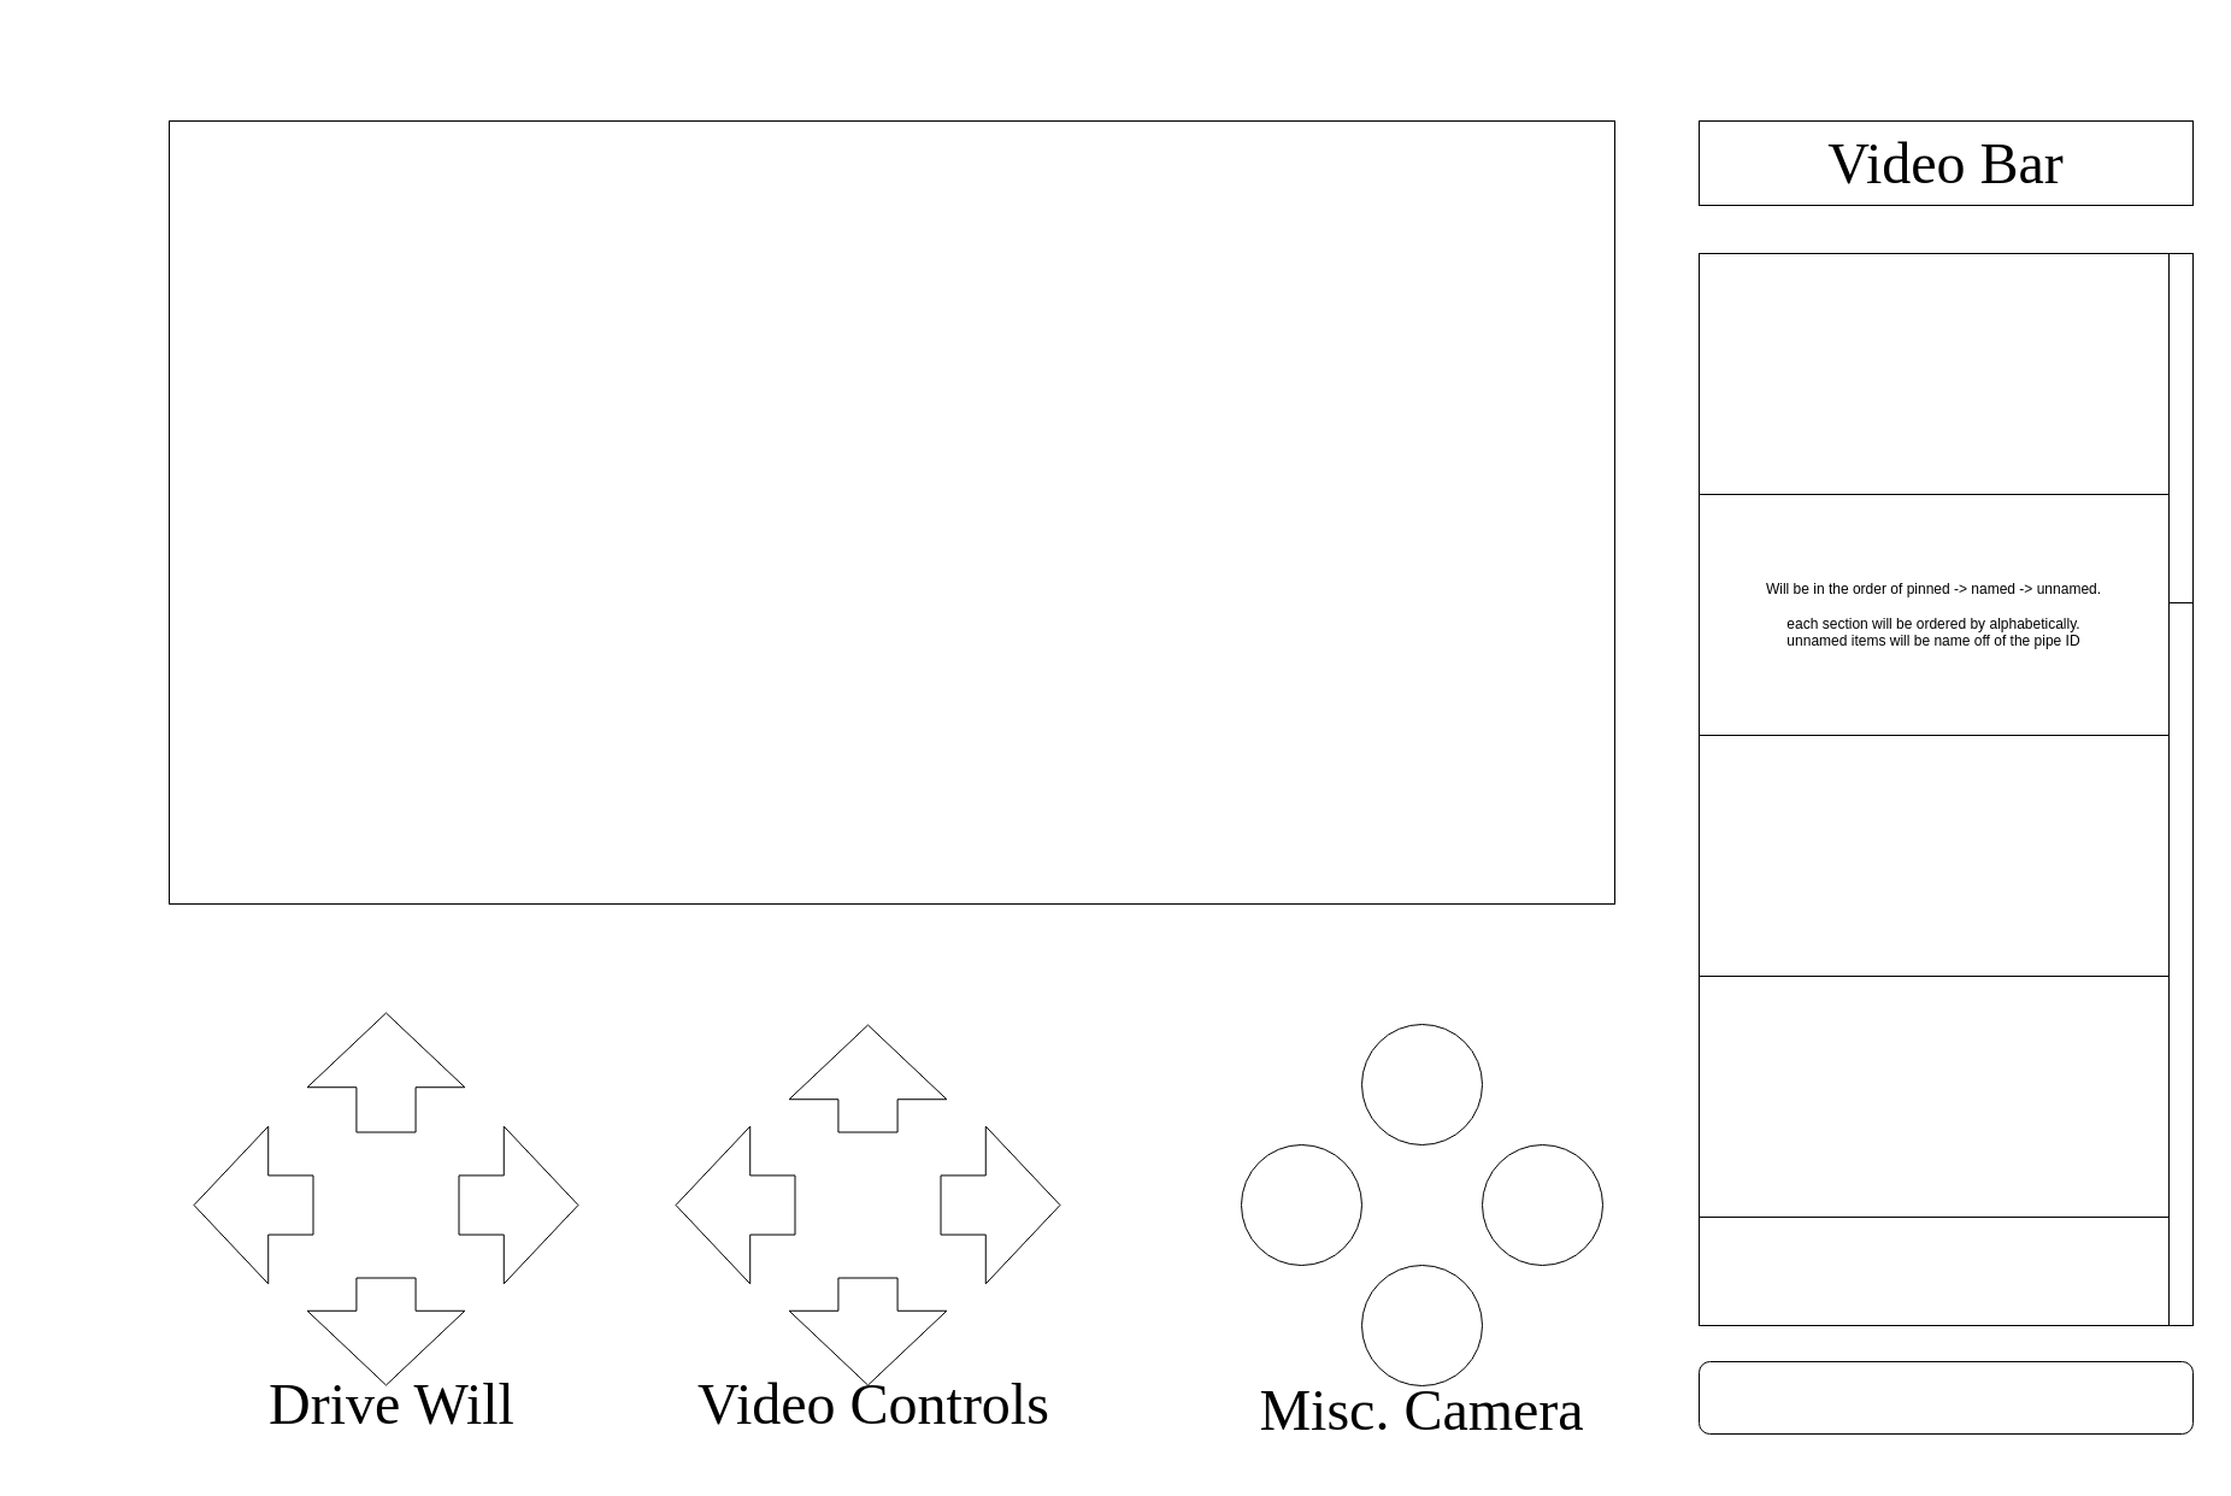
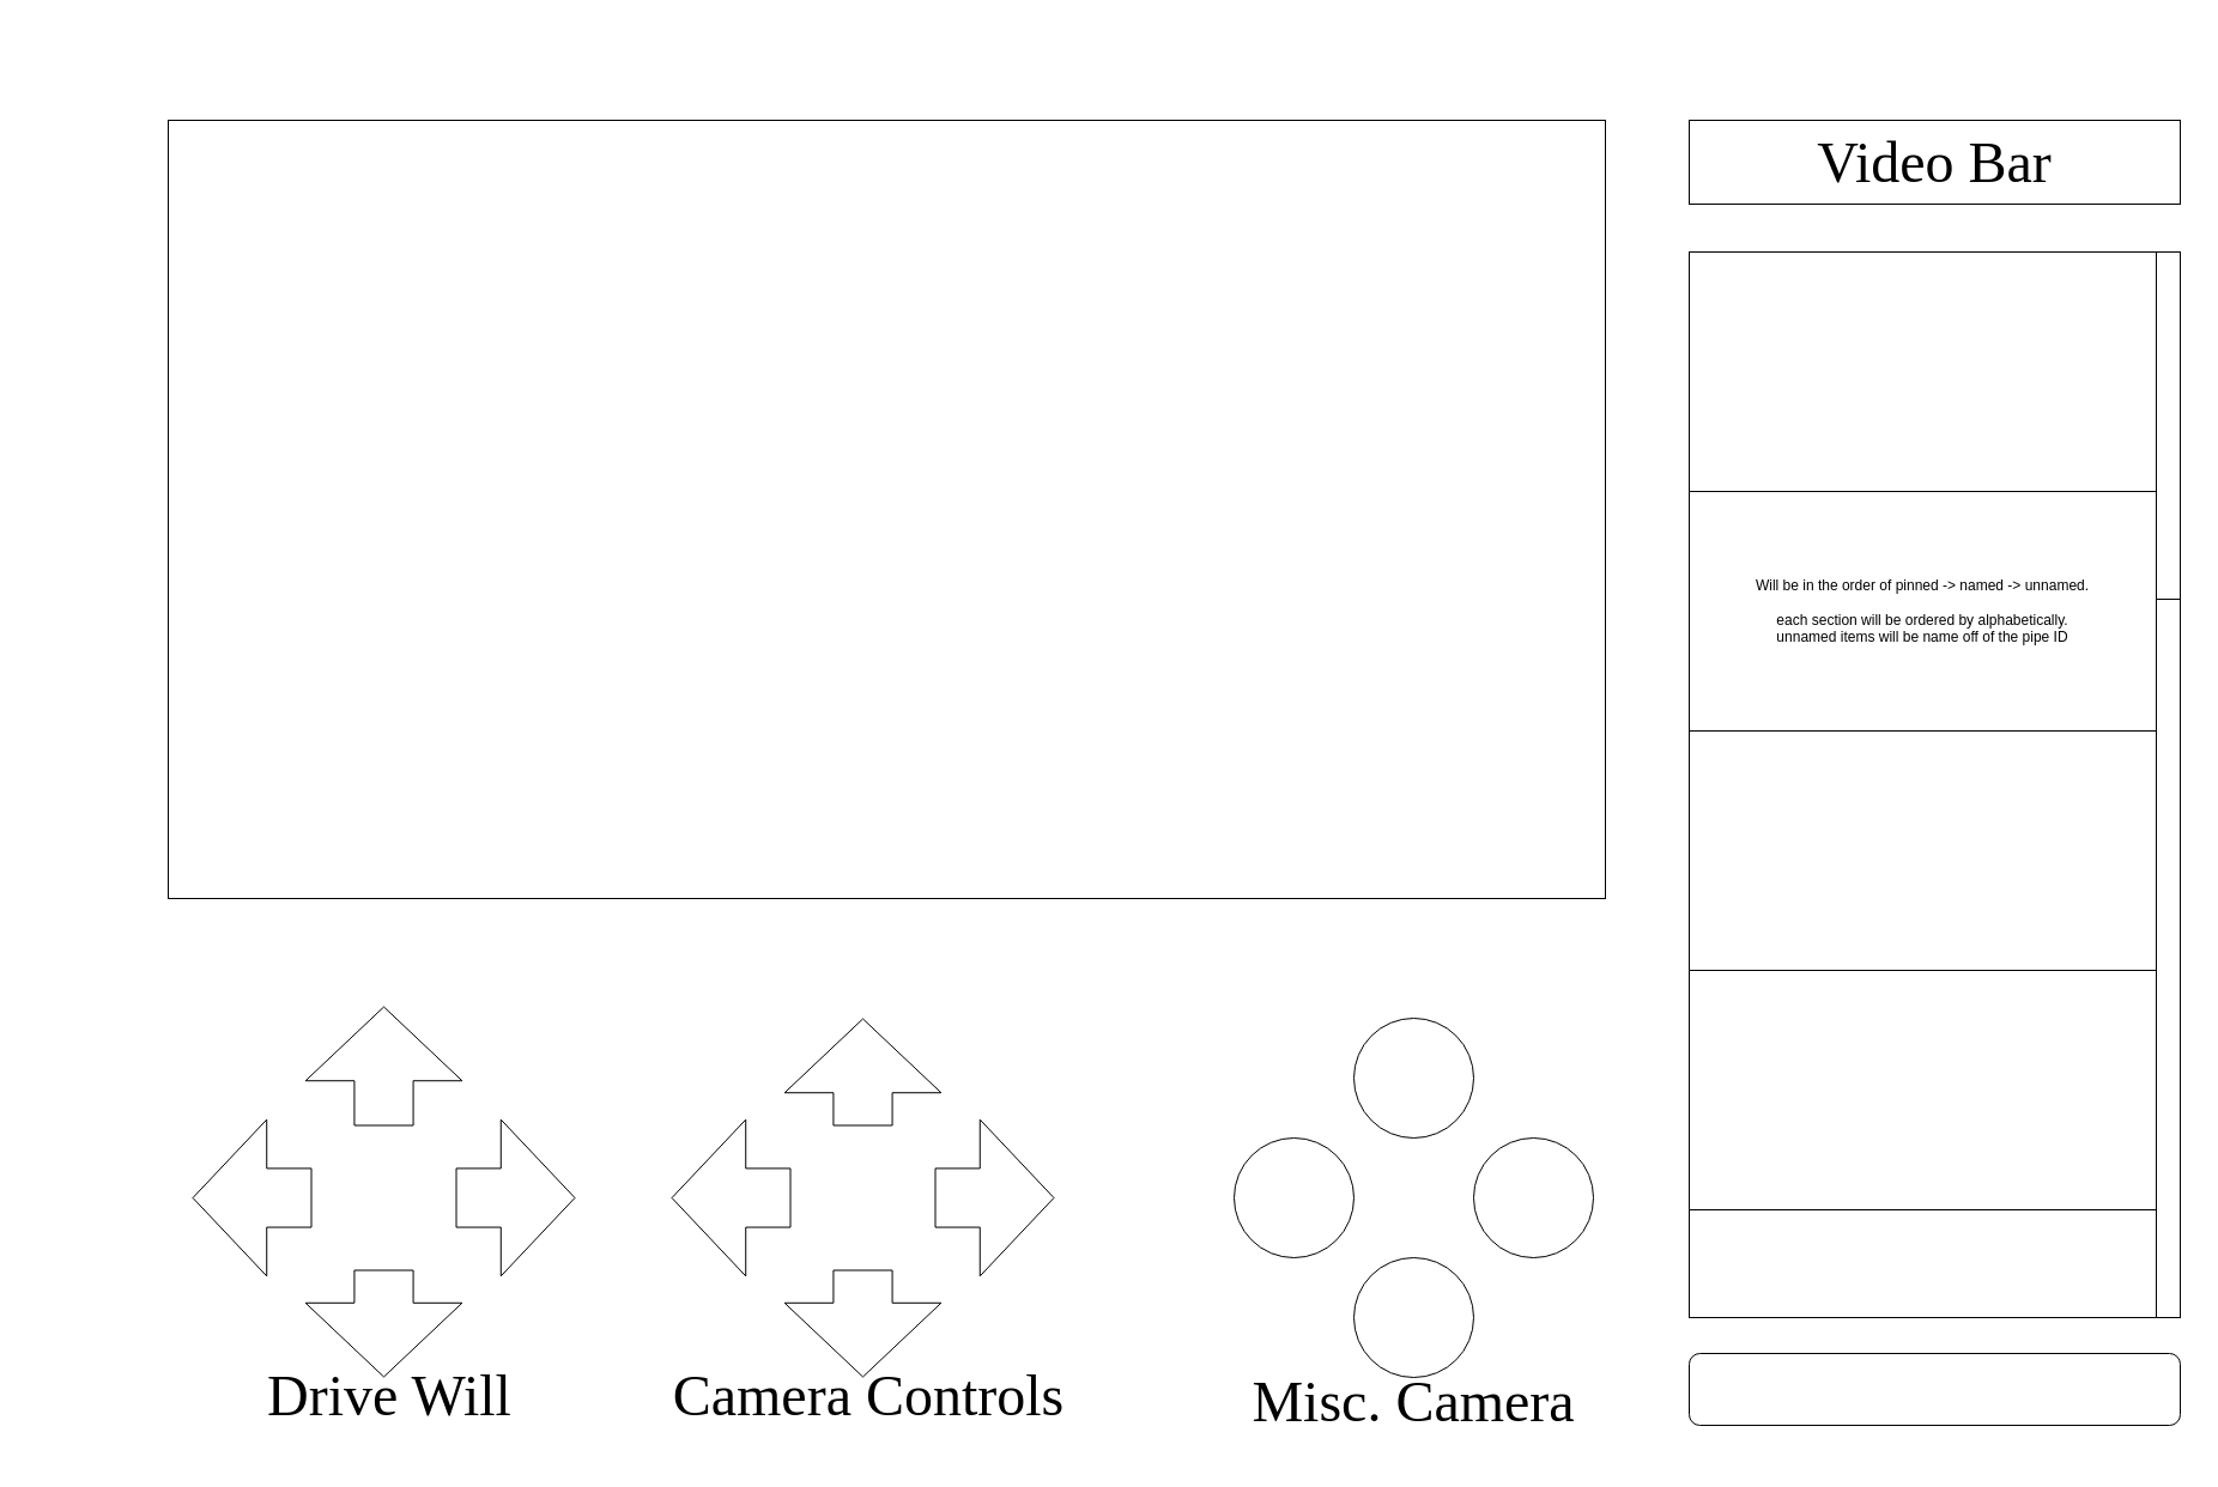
  <mxCell id="0" />
  <mxCell id="1" parent="0" />
  <mxCell id="2" value="" style="rounded=0;whiteSpace=wrap;html=1;" parent="1" vertex="1"><mxGeometry x="140" y="100" width="1200" height="650" as="geometry" /></mxCell>
  <mxCell id="3" value="" style="shape=flexArrow;endArrow=classic;html=1;endWidth=80.571;endSize=20.24;width=49.143;" parent="1" edge="1"><mxGeometry width="50" height="50" relative="1" as="geometry"><mxPoint x="320" y="940" as="sourcePoint" /><mxPoint x="320" y="840" as="targetPoint" /></mxGeometry></mxCell>
  <mxCell id="4" value="" style="shape=flexArrow;endArrow=classic;html=1;endWidth=80.571;endSize=20.24;width=49.143;" parent="1" edge="1"><mxGeometry width="50" height="50" relative="1" as="geometry"><mxPoint x="320" y="1060" as="sourcePoint" /><mxPoint x="320" y="1150" as="targetPoint" /></mxGeometry></mxCell>
  <mxCell id="5" value="" style="shape=flexArrow;endArrow=classic;html=1;endWidth=80.571;endSize=20.24;width=49.143;" parent="1" edge="1"><mxGeometry width="50" height="50" relative="1" as="geometry"><mxPoint x="260" y="1000" as="sourcePoint" /><mxPoint x="160" y="1000" as="targetPoint" /></mxGeometry></mxCell>
  <mxCell id="6" value="" style="shape=flexArrow;endArrow=classic;html=1;endWidth=80.571;endSize=20.24;width=49.143;" parent="1" edge="1"><mxGeometry width="50" height="50" relative="1" as="geometry"><mxPoint x="380" y="1000" as="sourcePoint" /><mxPoint x="480" y="1000" as="targetPoint" /></mxGeometry></mxCell>
  <mxCell id="7" value="" style="ellipse;whiteSpace=wrap;html=1;" parent="1" vertex="1"><mxGeometry x="1130" y="850" width="100" height="100" as="geometry" /></mxCell>
  <mxCell id="8" value="" style="ellipse;whiteSpace=wrap;html=1;" parent="1" vertex="1"><mxGeometry x="1130" y="1050" width="100" height="100" as="geometry" /></mxCell>
  <mxCell id="9" value="" style="shape=flexArrow;endArrow=classic;html=1;endWidth=80.571;endSize=20.24;width=49.143;" parent="1" edge="1"><mxGeometry width="50" height="50" relative="1" as="geometry"><mxPoint x="720" y="940" as="sourcePoint" /><mxPoint x="720" y="850" as="targetPoint" /></mxGeometry></mxCell>
  <mxCell id="10" value="" style="shape=flexArrow;endArrow=classic;html=1;endWidth=80.571;endSize=20.24;width=49.143;" parent="1" edge="1"><mxGeometry width="50" height="50" relative="1" as="geometry"><mxPoint x="720" y="1060" as="sourcePoint" /><mxPoint x="720" y="1150" as="targetPoint" /></mxGeometry></mxCell>
  <mxCell id="11" value="" style="shape=flexArrow;endArrow=classic;html=1;endWidth=80.571;endSize=20.24;width=49.143;" parent="1" edge="1"><mxGeometry width="50" height="50" relative="1" as="geometry"><mxPoint x="660" y="1000" as="sourcePoint" /><mxPoint x="560" y="1000" as="targetPoint" /></mxGeometry></mxCell>
  <mxCell id="12" value="" style="shape=flexArrow;endArrow=classic;html=1;endWidth=80.571;endSize=20.24;width=49.143;" parent="1" edge="1"><mxGeometry width="50" height="50" relative="1" as="geometry"><mxPoint x="780" y="1000" as="sourcePoint" /><mxPoint x="880" y="1000" as="targetPoint" /></mxGeometry></mxCell>
  <mxCell id="13" value="" style="rounded=0;whiteSpace=wrap;html=1;" parent="1" vertex="1"><mxGeometry x="1410" y="210" width="410" height="890" as="geometry" /></mxCell>
  <mxCell id="14" value="" style="rounded=0;whiteSpace=wrap;html=1;" parent="1" vertex="1"><mxGeometry x="1410" y="100" width="410" height="70" as="geometry" /></mxCell>
  <mxCell id="15" value="" style="ellipse;whiteSpace=wrap;html=1;" parent="1" vertex="1"><mxGeometry x="1230" y="950" width="100" height="100" as="geometry" /></mxCell>
  <mxCell id="16" value="" style="ellipse;whiteSpace=wrap;html=1;" parent="1" vertex="1"><mxGeometry x="1030" y="950" width="100" height="100" as="geometry" /></mxCell>
  <mxCell id="17" value="" style="rounded=0;whiteSpace=wrap;html=1;" parent="1" vertex="1"><mxGeometry x="1800" y="210" width="20" height="890" as="geometry" /></mxCell>
  <mxCell id="18" value="" style="rounded=0;whiteSpace=wrap;html=1;" parent="1" vertex="1"><mxGeometry x="1800" y="210" width="20" height="290" as="geometry" /></mxCell>
  <mxCell id="19" value="" style="rounded=0;whiteSpace=wrap;html=1;" parent="1" vertex="1"><mxGeometry x="1410" y="210" width="390" height="200" as="geometry" /></mxCell>
  <mxCell id="20" value="" style="rounded=0;whiteSpace=wrap;html=1;" parent="1" vertex="1"><mxGeometry x="1410" y="410" width="390" height="200" as="geometry" /></mxCell>
  <mxCell id="21" value="" style="rounded=0;whiteSpace=wrap;html=1;" parent="1" vertex="1"><mxGeometry x="1410" y="610" width="390" height="200" as="geometry" /></mxCell>
  <mxCell id="22" value="" style="rounded=0;whiteSpace=wrap;html=1;" parent="1" vertex="1"><mxGeometry x="1410" y="810" width="390" height="200" as="geometry" /></mxCell>
  <mxCell id="23" value="" style="rounded=0;whiteSpace=wrap;html=1;" parent="1" vertex="1"><mxGeometry x="1410" y="1010" width="390" height="90" as="geometry" /></mxCell>
- <mxCell id="24" value="&lt;font style=&quot;font-size: 48px&quot; face=&quot;Times New Roman&quot;&gt;Video Controls&lt;br&gt;&lt;/font&gt;" style="text;html=1;strokeColor=none;fillColor=none;align=center;verticalAlign=middle;whiteSpace=wrap;rounded=0;" parent="1" vertex="1"><mxGeometry x="550" y="1110" width="350" height="110" as="geometry" /></mxCell>
+ <mxCell id="24" value="&lt;font style=&quot;font-size: 48px&quot; face=&quot;Times New Roman&quot;&gt;Camera Controls&lt;br&gt;&lt;/font&gt;" style="text;html=1;strokeColor=none;fillColor=none;align=center;verticalAlign=middle;whiteSpace=wrap;rounded=0;" parent="1" vertex="1"><mxGeometry x="550" y="1110" width="350" height="110" as="geometry" /></mxCell>
  <mxCell id="25" value="&lt;font style=&quot;font-size: 48px&quot; face=&quot;Times New Roman&quot;&gt;Drive Will&lt;br&gt;&lt;/font&gt;" style="text;html=1;strokeColor=none;fillColor=none;align=center;verticalAlign=middle;whiteSpace=wrap;rounded=0;" parent="1" vertex="1"><mxGeometry x="150" y="1110" width="350" height="110" as="geometry" /></mxCell>
  <mxCell id="26" value="&lt;font style=&quot;font-size: 48px&quot; face=&quot;Times New Roman&quot;&gt;Misc. Camera&lt;br&gt;&lt;/font&gt;" style="text;html=1;strokeColor=none;fillColor=none;align=center;verticalAlign=middle;whiteSpace=wrap;rounded=0;" parent="1" vertex="1"><mxGeometry x="1005" y="1120" width="350" height="100" as="geometry" /></mxCell>
  <mxCell id="27" value="&lt;font style=&quot;font-size: 48px&quot; face=&quot;Times New Roman&quot;&gt;Video Bar&lt;br&gt;&lt;/font&gt;" style="text;html=1;strokeColor=none;fillColor=none;align=center;verticalAlign=middle;whiteSpace=wrap;rounded=0;" parent="1" vertex="1"><mxGeometry x="1400" y="85" width="430" height="100" as="geometry" /></mxCell>
  <mxCell id="28" value="" style="rounded=0;whiteSpace=wrap;html=1;fillColor=none;strokeColor=none;" parent="1" vertex="1"><mxGeometry width="10" height="10" as="geometry" x="20" y="20" /></mxCell>
  <mxCell id="29" value="" style="rounded=1;whiteSpace=wrap;html=1;" parent="1" vertex="1"><mxGeometry x="1410" y="1130" width="410" height="60" as="geometry" /></mxCell>
  <mxCell id="30" value="&lt;div&gt;Will be in the order of pinned -&amp;gt; named -&amp;gt; unnamed.&lt;/div&gt;&lt;div&gt;&lt;br&gt;&lt;/div&gt;&lt;div&gt;each section will be ordered by alphabetically.&lt;/div&gt;&lt;div&gt;unnamed items will be name off of the pipe ID&lt;br&gt;&lt;/div&gt;" style="text;html=1;strokeColor=none;fillColor=none;align=center;verticalAlign=middle;whiteSpace=wrap;rounded=0;" parent="1" vertex="1"><mxGeometry x="1420" y="420" width="370" height="180" as="geometry" /></mxCell>
